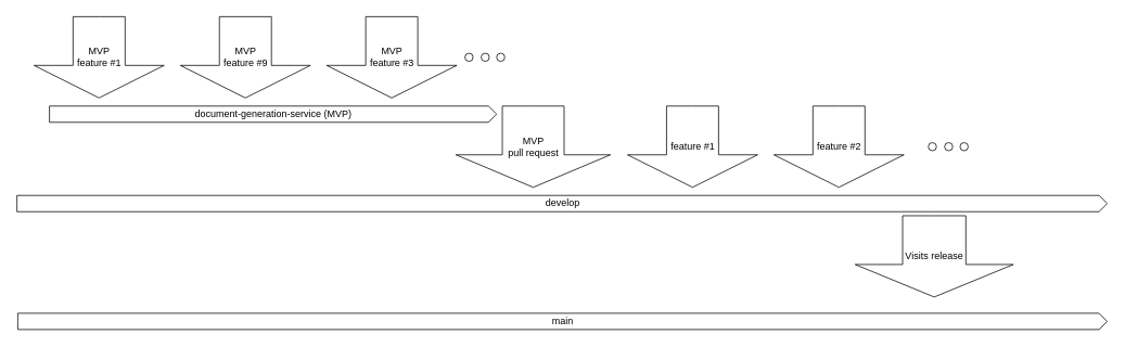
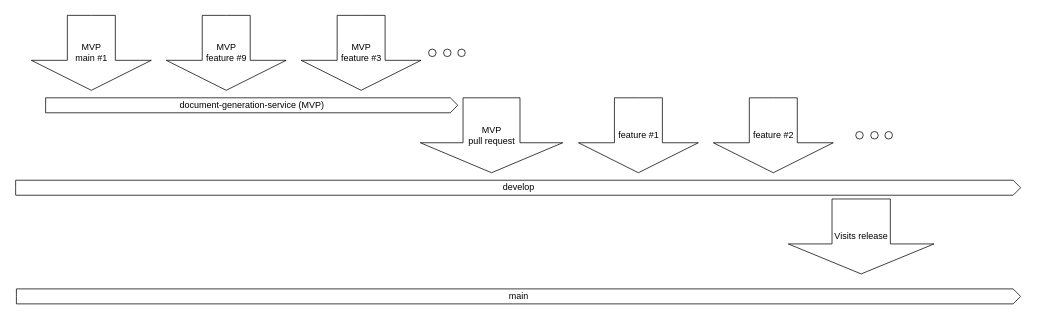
  <mxCell id="0" />
  <mxCell id="1" parent="0" />
  <mxCell id="2" value="develop" style="html=1;shadow=0;dashed=0;align=center;verticalAlign=middle;shape=mxgraph.arrows2.arrow;dy=0;dx=10;notch=0;" vertex="1" parent="1"><mxGeometry x="20" y="240" width="1341" height="20" as="geometry" /></mxCell>
  <mxCell id="3" value="main" style="html=1;shadow=0;dashed=0;align=center;verticalAlign=middle;shape=mxgraph.arrows2.arrow;dy=0;dx=10;notch=0;" vertex="1" parent="1"><mxGeometry x="21" y="385" width="1340" height="20" as="geometry" /></mxCell>
  <mxCell id="4" value="document-generation-service (MVP)" style="html=1;shadow=0;dashed=0;align=center;verticalAlign=middle;shape=mxgraph.arrows2.arrow;dy=0;dx=10;notch=0;" vertex="1" parent="1"><mxGeometry x="60" y="130" width="550" height="20" as="geometry" /></mxCell>
- <mxCell id="5" value="MVP&lt;br&gt;feature #1" style="html=1;shadow=0;dashed=0;align=center;verticalAlign=middle;shape=mxgraph.arrows2.arrow;dy=0.6;dx=40;direction=south;notch=0;" vertex="1" parent="1"><mxGeometry x="41" y="20" width="160" height="100" as="geometry" /></mxCell>
+ <mxCell id="5" value="MVP&lt;br&gt;main #1" style="html=1;shadow=0;dashed=0;align=center;verticalAlign=middle;shape=mxgraph.arrows2.arrow;dy=0.6;dx=40;direction=south;notch=0;" vertex="1" parent="1"><mxGeometry x="41" y="20" width="160" height="100" as="geometry" /></mxCell>
  <mxCell id="6" value="MVP&lt;br&gt;feature #9" style="html=1;shadow=0;dashed=0;align=center;verticalAlign=middle;shape=mxgraph.arrows2.arrow;dy=0.6;dx=40;direction=south;notch=0;" vertex="1" parent="1"><mxGeometry x="221" y="20" width="160" height="100" as="geometry" /></mxCell>
  <mxCell id="7" value="MVP&lt;br&gt;feature #3" style="html=1;shadow=0;dashed=0;align=center;verticalAlign=middle;shape=mxgraph.arrows2.arrow;dy=0.6;dx=40;direction=south;notch=0;" vertex="1" parent="1"><mxGeometry x="401" y="20" width="160" height="100" as="geometry" /></mxCell>
  <mxCell id="8" value="MVP&lt;br&gt;pull request" style="html=1;shadow=0;dashed=0;align=center;verticalAlign=middle;shape=mxgraph.arrows2.arrow;dy=0.6;dx=40;direction=south;notch=0;" vertex="1" parent="1"><mxGeometry x="560" y="130" width="190" height="100" as="geometry" /></mxCell>
  <mxCell id="9" value="feature #1" style="html=1;shadow=0;dashed=0;align=center;verticalAlign=middle;shape=mxgraph.arrows2.arrow;dy=0.6;dx=40;direction=south;notch=0;" vertex="1" parent="1"><mxGeometry x="771" y="130" width="160" height="100" as="geometry" /></mxCell>
  <mxCell id="10" value="feature #2" style="html=1;shadow=0;dashed=0;align=center;verticalAlign=middle;shape=mxgraph.arrows2.arrow;dy=0.6;dx=40;direction=south;notch=0;" vertex="1" parent="1"><mxGeometry x="951" y="130" width="160" height="100" as="geometry" /></mxCell>
  <mxCell id="11" value="" style="group" vertex="1" connectable="0" parent="1"><mxGeometry x="571" y="65" width="49" height="10" as="geometry" /></mxCell>
  <mxCell id="12" value="" style="ellipse;whiteSpace=wrap;html=1;aspect=fixed;" vertex="1" parent="11"><mxGeometry width="10" height="10" as="geometry" /></mxCell>
  <mxCell id="13" value="" style="ellipse;whiteSpace=wrap;html=1;aspect=fixed;" vertex="1" parent="11"><mxGeometry x="20" width="10" height="10" as="geometry" /></mxCell>
  <mxCell id="14" value="" style="ellipse;whiteSpace=wrap;html=1;aspect=fixed;" vertex="1" parent="11"><mxGeometry x="39" width="10" height="10" as="geometry" /></mxCell>
  <mxCell id="15" value="" style="group" vertex="1" connectable="0" parent="1"><mxGeometry x="1141" y="175" width="49" height="10" as="geometry" /></mxCell>
  <mxCell id="16" value="" style="ellipse;whiteSpace=wrap;html=1;aspect=fixed;" vertex="1" parent="15"><mxGeometry width="10" height="10" as="geometry" /></mxCell>
  <mxCell id="17" value="" style="ellipse;whiteSpace=wrap;html=1;aspect=fixed;" vertex="1" parent="15"><mxGeometry x="20" width="10" height="10" as="geometry" /></mxCell>
  <mxCell id="18" value="" style="ellipse;whiteSpace=wrap;html=1;aspect=fixed;" vertex="1" parent="15"><mxGeometry x="39" width="10" height="10" as="geometry" /></mxCell>
  <mxCell id="19" value="Visits release" style="html=1;shadow=0;dashed=0;align=center;verticalAlign=middle;shape=mxgraph.arrows2.arrow;dy=0.6;dx=40;direction=south;notch=0;" vertex="1" parent="1"><mxGeometry x="1051" y="265" width="194.5" height="100" as="geometry" /></mxCell>
